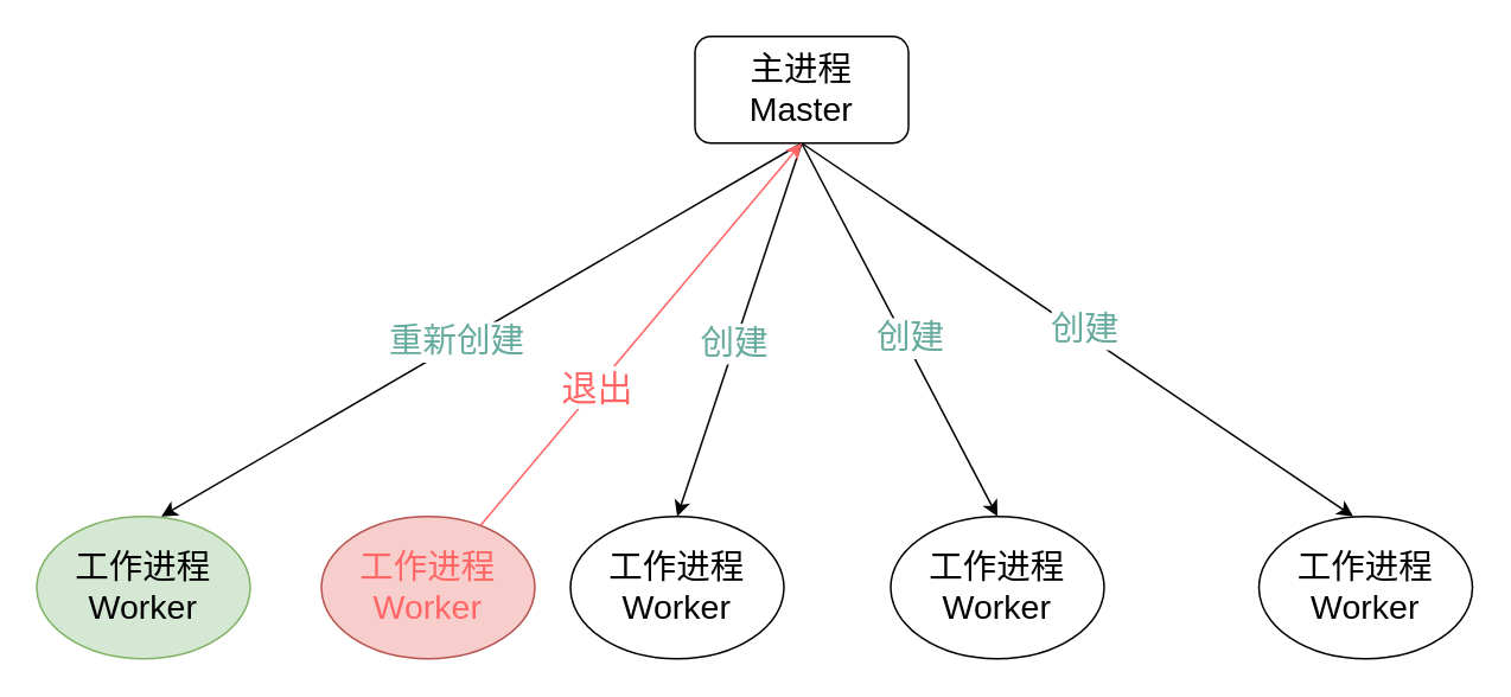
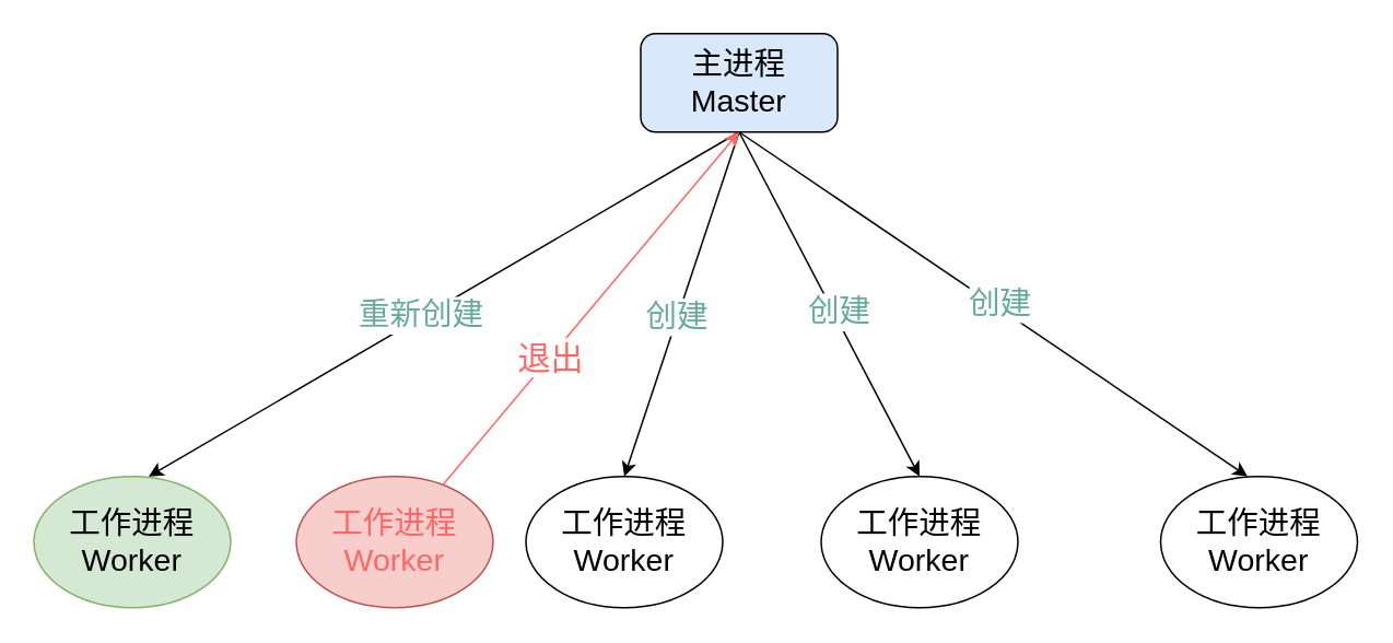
  <mxCell id="0" />
  <mxCell id="1" parent="0" />
- <mxCell id="2" value="主进程 Master" style="rounded=1;whiteSpace=wrap;html=1;fontSize=19;" parent="1" vertex="1"><mxGeometry x="390" y="20" width="120" height="60" as="geometry" /></mxCell>
+ <mxCell id="2" value="主进程 Master" style="rounded=1;whiteSpace=wrap;html=1;fontSize=19;fillColor=#dae8fc;" parent="1" vertex="1"><mxGeometry x="390" y="20" width="120" height="60" as="geometry" /></mxCell>
  <mxCell id="3" value="工作进程Worker" style="ellipse;whiteSpace=wrap;html=1;fontSize=19;fillColor=#d5e8d4;strokeColor=#82b366;" parent="1" vertex="1"><mxGeometry x="20" y="290" width="120" height="80" as="geometry" /></mxCell>
  <mxCell id="4" value="&lt;span style=&quot;font-size: 19px ; white-space: normal&quot;&gt;工作进程Worker&lt;/span&gt;" style="ellipse;whiteSpace=wrap;html=1;" parent="1" vertex="1"><mxGeometry x="320" y="290" width="120" height="80" as="geometry" /></mxCell>
  <mxCell id="5" value="&lt;span style=&quot;font-size: 19px ; white-space: normal&quot;&gt;工作进程Worker&lt;/span&gt;" style="ellipse;whiteSpace=wrap;html=1;" parent="1" vertex="1"><mxGeometry x="500" y="290" width="120" height="80" as="geometry" /></mxCell>
  <mxCell id="6" value="&lt;span style=&quot;font-size: 19px ; white-space: normal&quot;&gt;工作进程Worker&lt;/span&gt;" style="ellipse;whiteSpace=wrap;html=1;" parent="1" vertex="1"><mxGeometry x="707" y="290" width="120" height="80" as="geometry" /></mxCell>
  <mxCell id="7" value="" style="endArrow=classic;html=1;entryX=0.5;entryY=0;entryDx=0;entryDy=0;" parent="1" target="4" edge="1"><mxGeometry width="50" height="50" relative="1" as="geometry"><mxPoint x="450" y="80" as="sourcePoint" /><mxPoint x="260" y="310" as="targetPoint" /></mxGeometry></mxCell>
  <mxCell id="8" value="&lt;span style=&quot;color: rgb(103 , 171 , 159) ; font-size: 19px&quot;&gt;创建&lt;/span&gt;" style="text;html=1;resizable=0;points=[];align=center;verticalAlign=middle;labelBackgroundColor=#ffffff;" parent="7" vertex="1" connectable="0"><mxGeometry x="0.08" y="-1" relative="1" as="geometry"><mxPoint y="-1" as="offset" /></mxGeometry></mxCell>
  <mxCell id="9" value="" style="endArrow=classic;html=1;exitX=0.5;exitY=1;exitDx=0;exitDy=0;entryX=0.5;entryY=0;entryDx=0;entryDy=0;" parent="1" source="2" edge="1"><mxGeometry width="50" height="50" relative="1" as="geometry"><mxPoint x="1020" y="80" as="sourcePoint" /><mxPoint x="760" y="290" as="targetPoint" /></mxGeometry></mxCell>
  <mxCell id="10" value="&lt;span style=&quot;color: rgb(103 , 171 , 159) ; font-size: 19px&quot;&gt;创建&lt;/span&gt;" style="text;html=1;resizable=0;points=[];align=center;verticalAlign=middle;labelBackgroundColor=#ffffff;" parent="9" vertex="1" connectable="0"><mxGeometry x="0.013" y="2" relative="1" as="geometry"><mxPoint as="offset" /></mxGeometry></mxCell>
  <mxCell id="11" value="" style="endArrow=classic;html=1;entryX=0.5;entryY=0;entryDx=0;entryDy=0;" parent="1" target="5" edge="1"><mxGeometry width="50" height="50" relative="1" as="geometry"><mxPoint x="450" y="80" as="sourcePoint" /><mxPoint x="160" y="280" as="targetPoint" /></mxGeometry></mxCell>
  <mxCell id="12" value="&lt;span style=&quot;color: rgb(103 , 171 , 159) ; font-size: 19px&quot;&gt;创建&lt;/span&gt;" style="text;html=1;resizable=0;points=[];align=center;verticalAlign=middle;labelBackgroundColor=#ffffff;" parent="11" vertex="1" connectable="0"><mxGeometry x="0.05" y="3" relative="1" as="geometry"><mxPoint y="1" as="offset" /></mxGeometry></mxCell>
  <mxCell id="13" value="" style="endArrow=classic;html=1;entryX=0.5;entryY=0;entryDx=0;entryDy=0;exitX=0.5;exitY=1;exitDx=0;exitDy=0;" parent="1" source="2" edge="1"><mxGeometry width="50" height="50" relative="1" as="geometry"><mxPoint x="160" y="80" as="sourcePoint" /><mxPoint x="90" y="290" as="targetPoint" /></mxGeometry></mxCell>
  <mxCell id="14" value="&lt;span style=&quot;color: rgb(103 , 171 , 159) ; font-size: 19px&quot;&gt;重新创建&lt;/span&gt;" style="text;html=1;resizable=0;points=[];align=center;verticalAlign=middle;labelBackgroundColor=#ffffff;" parent="13" vertex="1" connectable="0"><mxGeometry x="0.08" y="-1" relative="1" as="geometry"><mxPoint y="-1" as="offset" /></mxGeometry></mxCell>
  <mxCell id="15" value="&lt;span style=&quot;font-size: 19px ; white-space: normal&quot;&gt;工作进程Worker&lt;/span&gt;" style="ellipse;whiteSpace=wrap;html=1;fillColor=#f8cecc;strokeColor=#b85450;fontColor=#FF6666;" parent="1" vertex="1"><mxGeometry x="180" y="290" width="120" height="80" as="geometry" /></mxCell>
  <mxCell id="16" value="" style="endArrow=classic;html=1;fontColor=#FF6666;strokeColor=#FF6666;" parent="1" source="15" edge="1"><mxGeometry width="50" height="50" relative="1" as="geometry"><mxPoint x="240" y="269.289" as="sourcePoint" /><mxPoint x="450" y="80" as="targetPoint" /></mxGeometry></mxCell>
  <mxCell id="17" value="退出" style="text;html=1;resizable=0;points=[];align=center;verticalAlign=middle;labelBackgroundColor=#ffffff;fontColor=#FF6666;fontSize=20;" parent="16" vertex="1" connectable="0"><mxGeometry x="-0.273" y="1" relative="1" as="geometry"><mxPoint as="offset" /></mxGeometry></mxCell>
